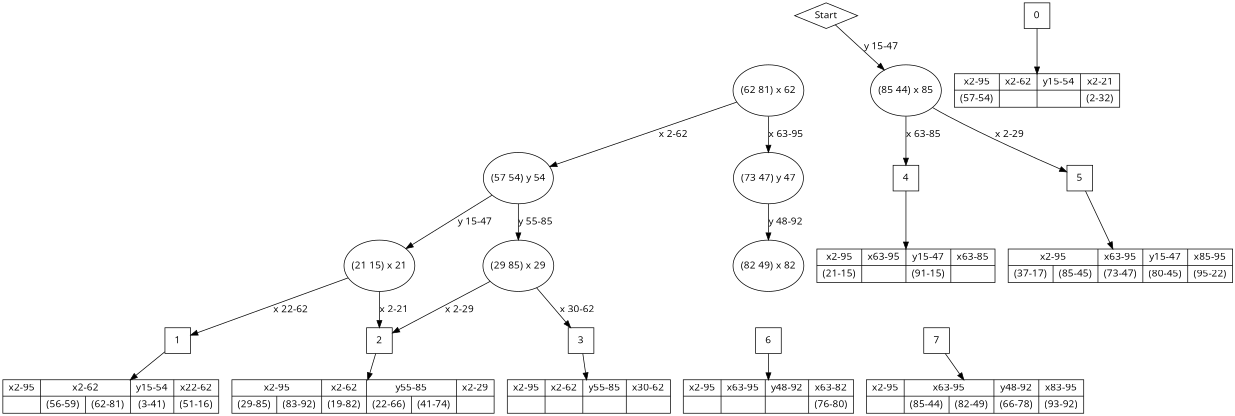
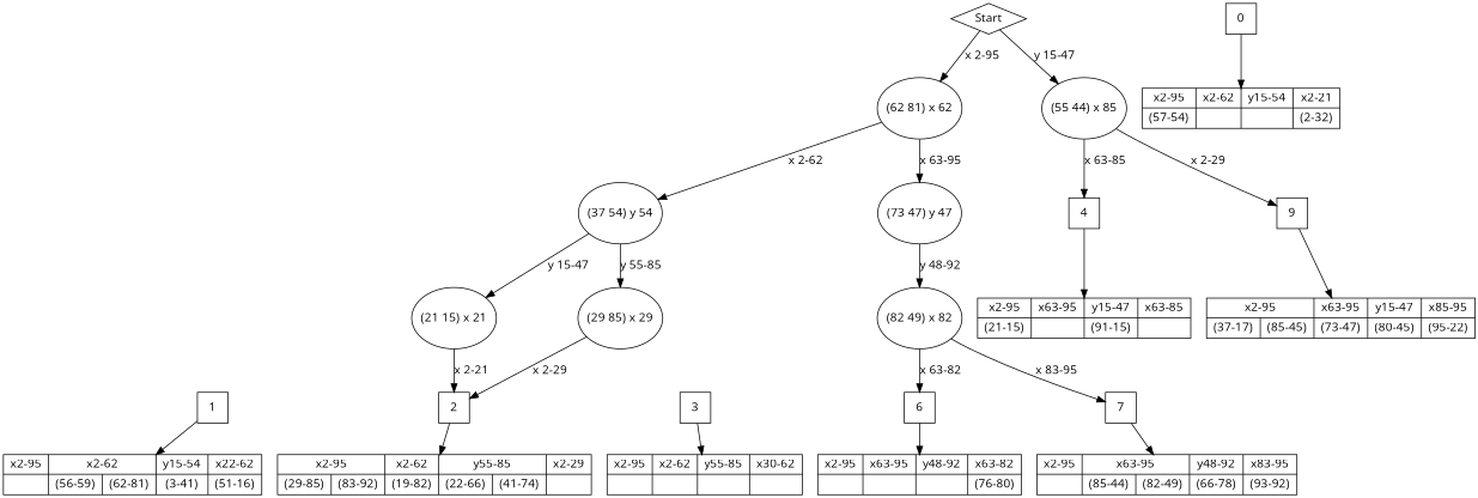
  digraph {
    fontname="Open Sans"
    node [fontname="Open Sans" shape=rectangle]
    edge [fontname="Open Sans"]
    n1 [label=Start shape=diamond]
    n2 [height=1 label="(62 81) x 62" width=1 shape=""]
-   n3 [height=1 label="(85 44) x 85" width=1 shape=""]
-   n4 [height=1 label="(57 54) y 54" width=1 shape=""]
+   n3 [height=1 label="(55 44) x 85" width=1 shape=""]
+   n4 [height=1 label="(37 54) y 54" width=1 shape=""]
    n5 [height=1 label="(73 47) y 47" width=1 shape=""]
    n6 [height=1 label="(21 15) x 21" width=1 shape=""]
    n7 [height=1 label="(29 85) x 29" width=1 shape=""]
    n8 [height=1 label="(82 49) x 82" width=1 shape=""]
    n9 [height=0.5 label=1 width=0.5]
    n10 [height=0.5 label=2 width=0.5]
    n11 [height=0.5 label=3 width=0.5]
    n12 [height=0.5 label=0 width=0.5]
    n13 [label=" {x2-95|{ (57-54)}}|{x2-62|{}}|{y15-54|{}}|{x2-21|{ (2-32)}}" shape=record]
    n14 [label=" {x2-95|{}}|{x2-62|{ (56-59)|(62-81)}}|{y15-54|{ (3-41)}}|{x22-62|{ (51-16)}}" shape=record]
    n15 [label=" {x2-95|{ (29-85)|(83-92)}}|{x2-62|{ (19-82)}}|{y55-85|{ (22-66)|(41-74)}}|{x2-29|{}}" shape=record]
    n16 [label=" {x2-95|{}}|{x2-62|{}}|{y55-85|{}}|{x30-62|{}}" shape=record]
    n17 [height=0.5 label=4 width=0.5]
-   n18 [height=0.5 label=5 width=0.5]
+   n18 [height=0.5 label=9 width=0.5]
    n19 [height=0.5 label=6 width=0.5]
    n20 [height=0.5 label=7 width=0.5]
    n21 [label=" {x2-95|{ (21-15)}}|{x63-95|{}}|{y15-47|{ (91-15)}}|{x63-85|{}}" shape=record]
    n22 [label=" {x2-95|{ (37-17)|(85-45)}}|{x63-95|{ (73-47)}}|{y15-47|{ (80-45)}}|{x85-95|{ (95-22)}}" shape=record]
    n23 [label=" {x2-95|{}}|{x63-95|{}}|{y48-92|{}}|{x63-82|{ (76-80)}}" shape=record]
    n24 [label=" {x2-95|{}}|{x63-95|{ (85-44)|(82-49)}}|{y48-92|{ (66-78)}}|{x83-95|{ (93-92)}}" shape=record]
+   n1 -> n2 [label="x 2-95"]
    n1 -> n3 [label="y 15-47"]
    n2 -> n4 [label="x 2-62"]
    n2 -> n5 [label="x 63-95"]
    n3 -> n17 [label="x 63-85"]
    n3 -> n18 [label="x 2-29"]
    n4 -> n6 [label="y 15-47"]
    n4 -> n7 [label="y 55-85"]
    n5 -> n8 [label="y 48-92"]
-   n6 -> n9 [label="x 22-62"]
    n6 -> n10 [label="x 2-21"]
    n7 -> n10 [label="x 2-29"]
-   n7 -> n11 [label="x 30-62"]
+   n8 -> n19 [label="x 63-82"]
+   n8 -> n20 [label="x 83-95"]
    n9 -> n14
    n10 -> n15
    n11 -> n16
    n12 -> n13
    n17 -> n21
    n18 -> n22
    n19 -> n23
    n20 -> n24
  }
